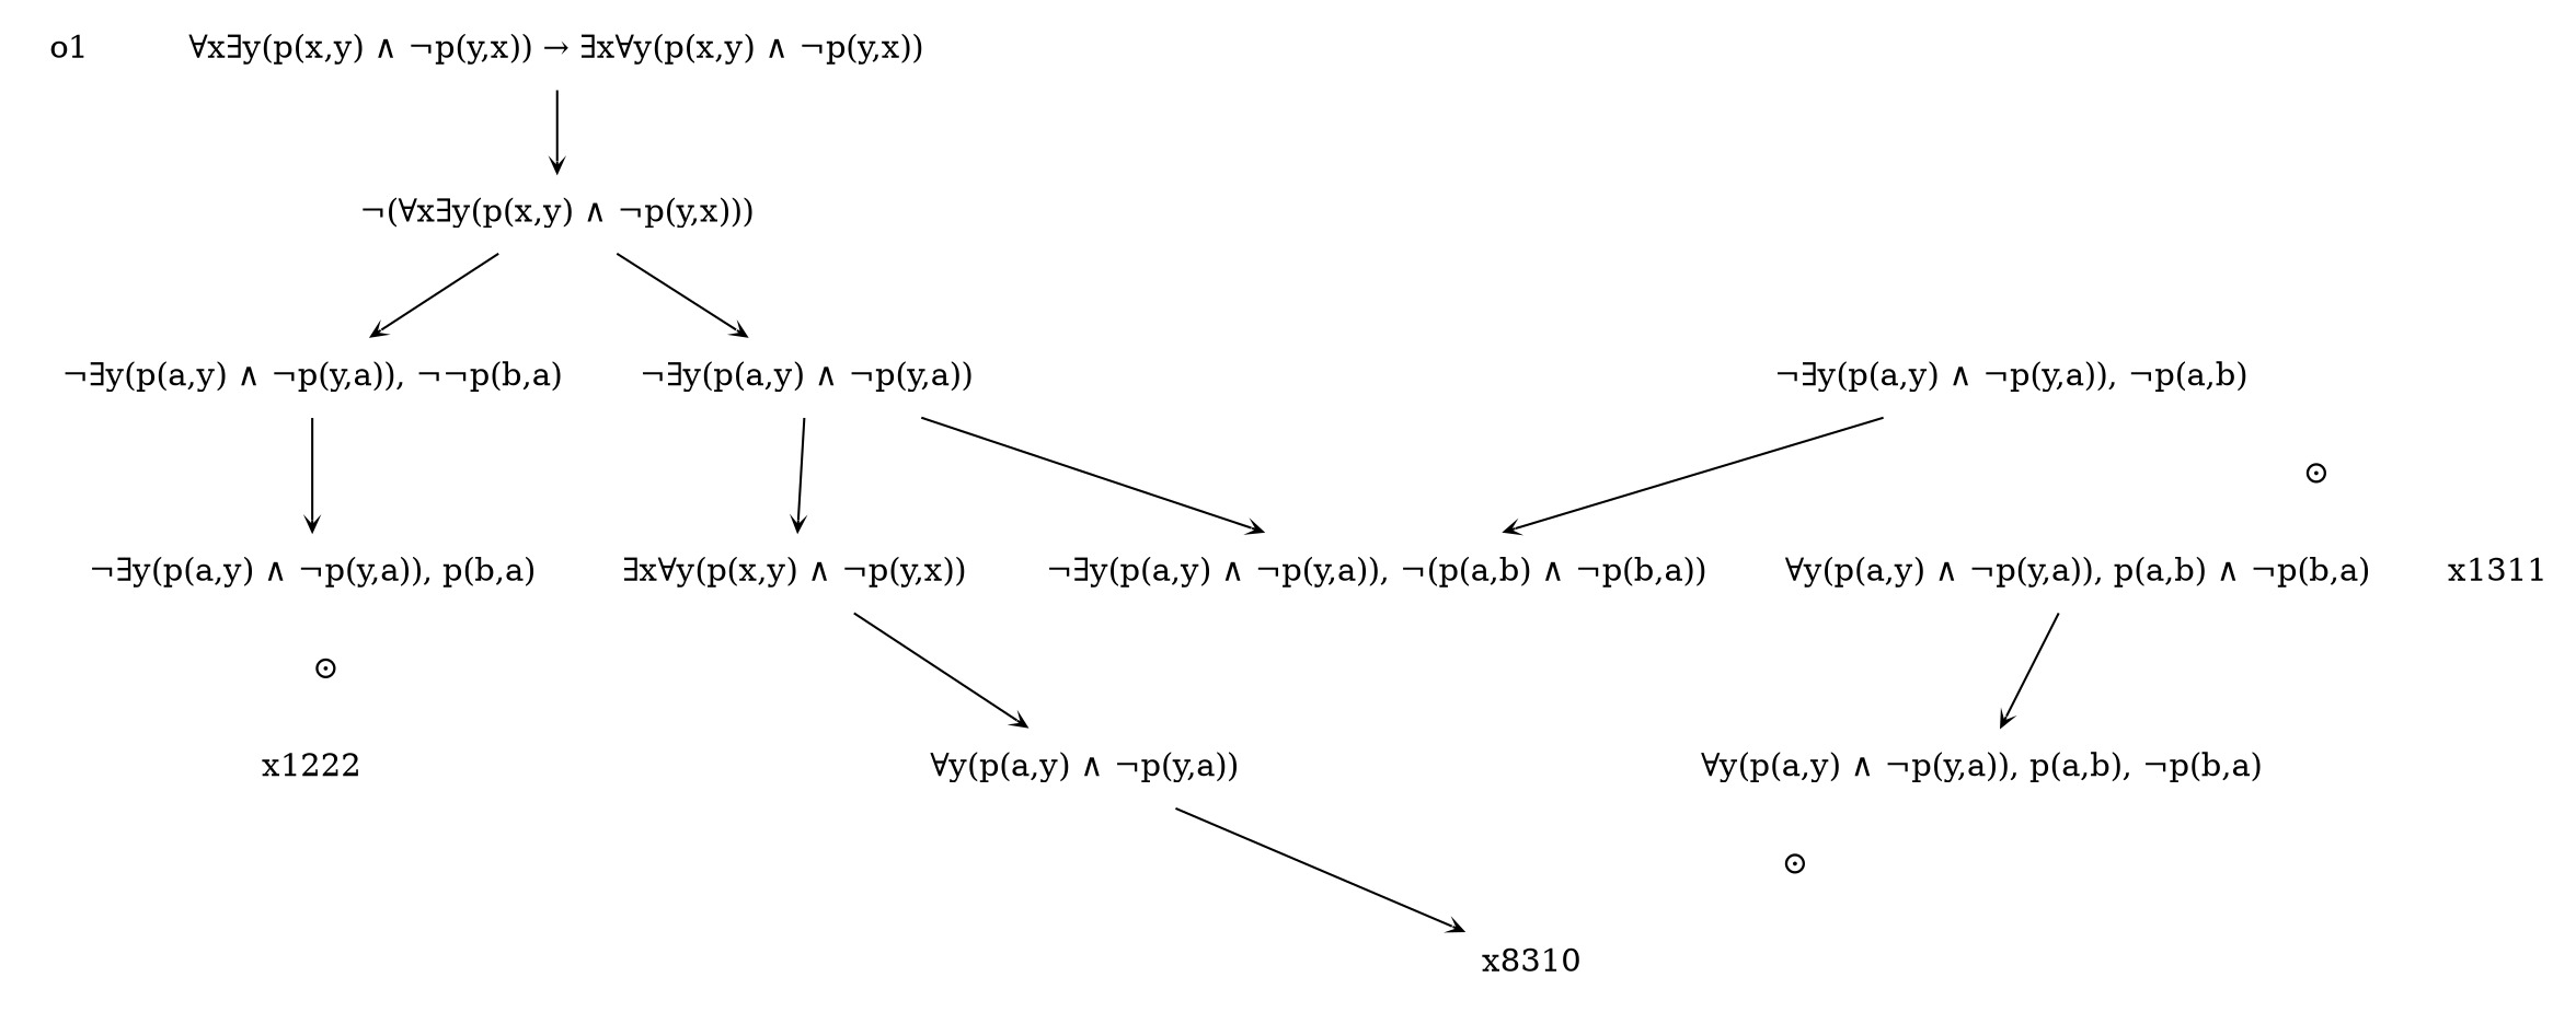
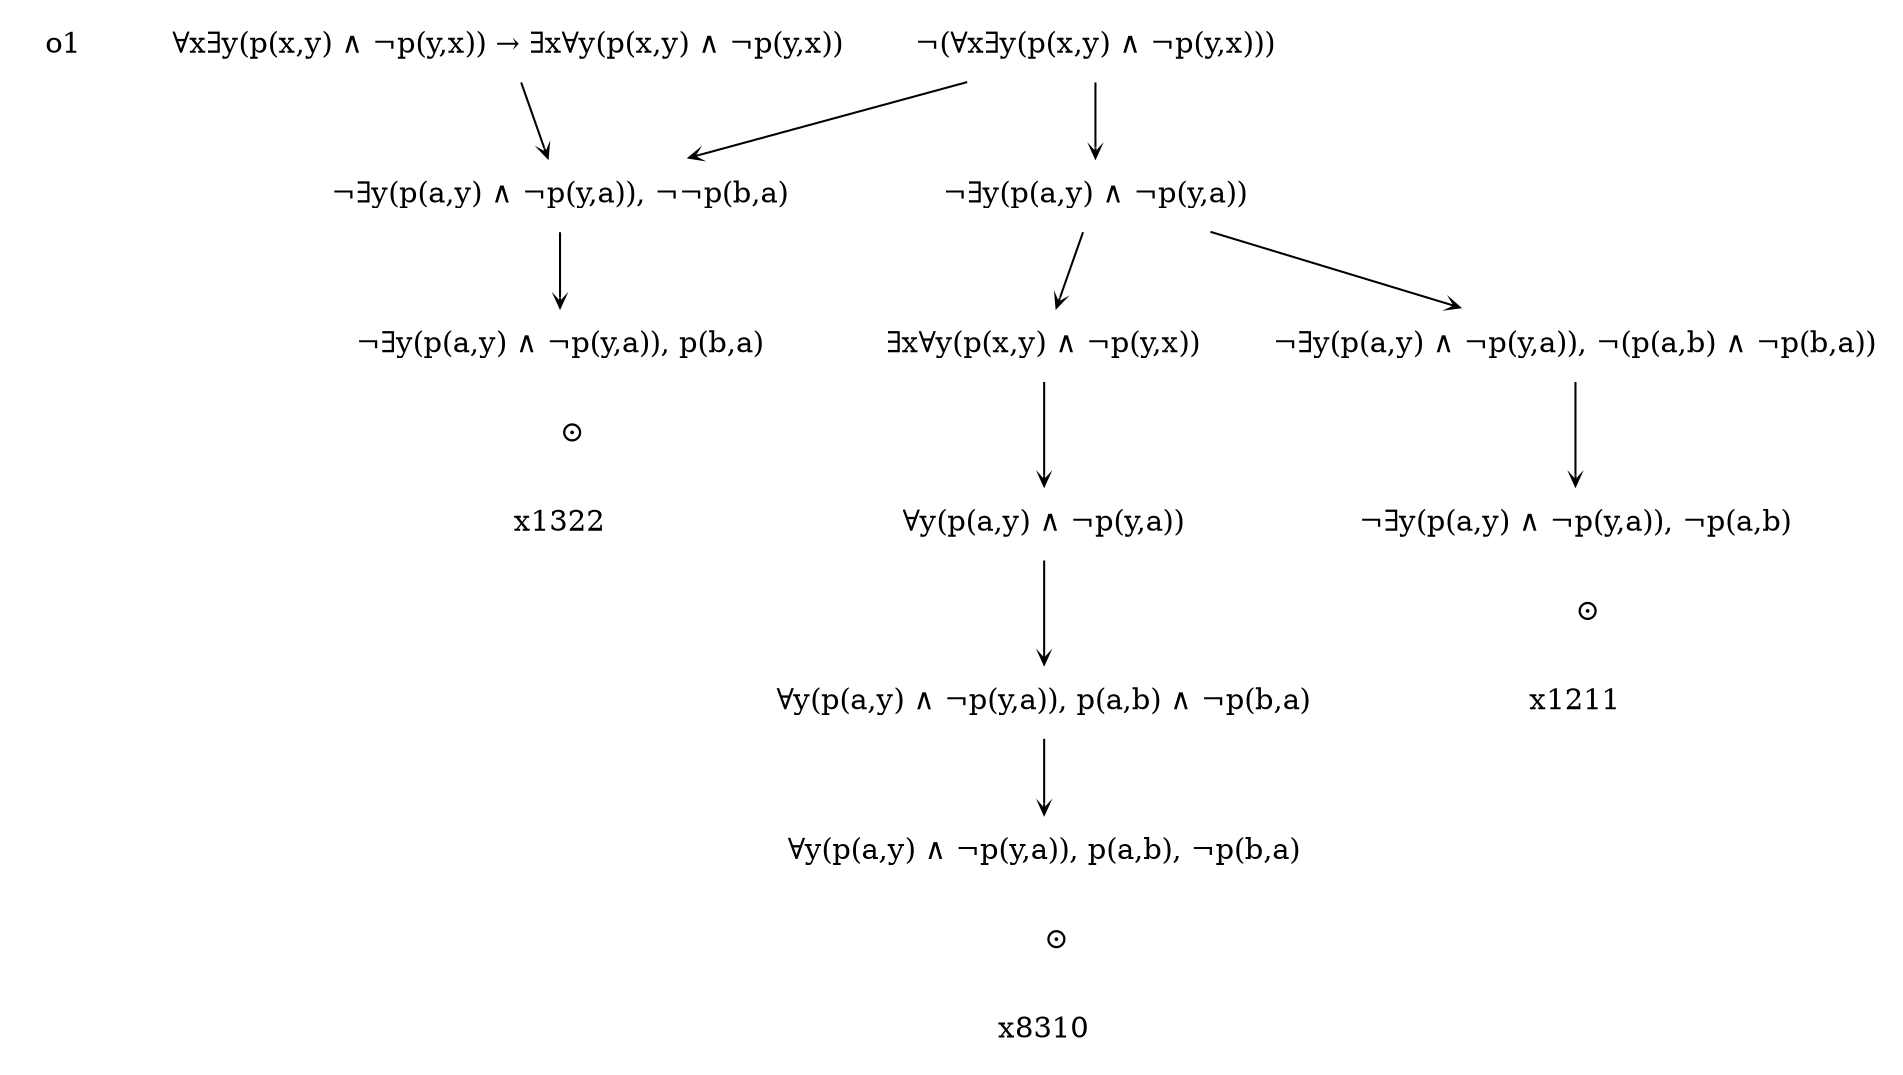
  digraph {
    splines=FALSE
    node [shape=none]
    edge [arrowhead=vee arrowsize=0.5]
    o1
    n2 [label="∀x∃y(p(x,y) ∧ ¬p(y,x)) → ∃x∀y(p(x,y) ∧ ¬p(y,x))"]
    n3 [label="¬(∀x∃y(p(x,y) ∧ ¬p(y,x)))"]
    n4 [label="¬∃y(p(a,y) ∧ ¬p(y,a))"]
    n5 [label="¬∃y(p(a,y) ∧ ¬p(y,a)), ¬¬p(b,a)"]
    n6 [label="∃x∀y(p(x,y) ∧ ¬p(y,x))"]
    n7 [label="∀y(p(a,y) ∧ ¬p(y,a))"]
    n8 [label="¬∃y(p(a,y) ∧ ¬p(y,a)), ¬(p(a,b) ∧ ¬p(b,a))"]
    n9 [label="¬∃y(p(a,y) ∧ ¬p(y,a)), ¬p(a,b)"]
-   x1211 [label=x1311]
+   x1211
    n11 [label="¬∃y(p(a,y) ∧ ¬p(y,a)), p(b,a)"]
-   x1222
+   x1222 [label=x1322]
    n13 [label="∀y(p(a,y) ∧ ¬p(y,a)), p(a,b) ∧ ¬p(b,a)"]
    n14 [label="∀y(p(a,y) ∧ ¬p(y,a)), p(a,b), ¬p(b,a)"]
    n15 [label=x8310]
-   n2 -> n3
+   n2 -> n5
    n3 -> n4
    n3 -> n5
    n4 -> n6
    n4 -> n8
    n5 -> n11
    n6 -> n7
-   n7 -> n15
-   n9 -> n8
+   n7 -> n13
+   n8 -> n9
    n9 -> x1211 [color=white label="⊙"]
    n11 -> x1222 [color=white label="⊙"]
    n13 -> n14
    n14 -> n15 [color=white label="⊙"]
  }
